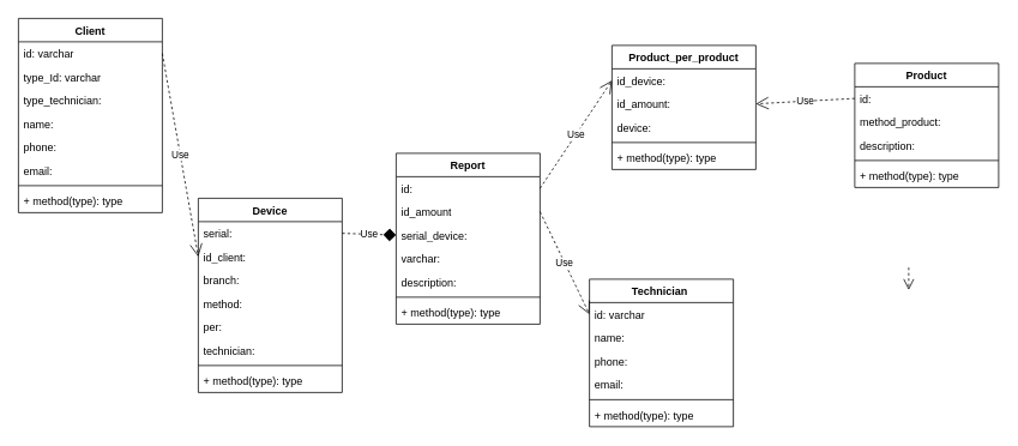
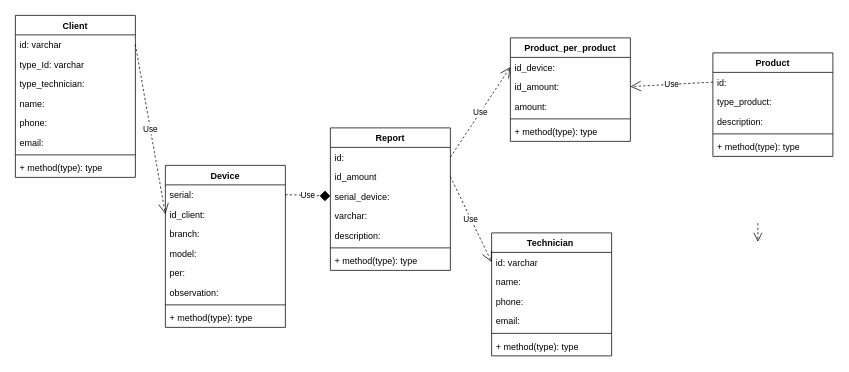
  <mxCell id="0" />
  <mxCell id="1" parent="0" />
  <mxCell id="2" style="edgeStyle=orthogonalEdgeStyle;rounded=0;html=1;dashed=1;labelBackgroundColor=none;startFill=0;endArrow=open;endFill=0;endSize=10;fontFamily=Verdana;fontSize=10;" parent="1" edge="1"><mxGeometry relative="1" as="geometry"><Array as="points" /><mxPoint x="1010" y="297" as="sourcePoint" /><mxPoint x="1010" y="322" as="targetPoint" /></mxGeometry></mxCell>
  <mxCell id="3" value="Client" style="swimlane;fontStyle=1;align=center;verticalAlign=top;childLayout=stackLayout;horizontal=1;startSize=26;horizontalStack=0;resizeParent=1;resizeParentMax=0;resizeLast=0;collapsible=1;marginBottom=0;whiteSpace=wrap;html=1;" vertex="1" parent="1"><mxGeometry x="20" y="20" width="160" height="216" as="geometry" /></mxCell>
  <mxCell id="4" value="id: varchar" style="text;strokeColor=none;fillColor=none;align=left;verticalAlign=top;spacingLeft=4;spacingRight=4;overflow=hidden;rotatable=0;points=[[0,0.5],[1,0.5]];portConstraint=eastwest;whiteSpace=wrap;html=1;" vertex="1" parent="3"><mxGeometry y="26" width="160" height="26" as="geometry" /></mxCell>
  <mxCell id="5" value="type_Id: varchar" style="text;strokeColor=none;fillColor=none;align=left;verticalAlign=top;spacingLeft=4;spacingRight=4;overflow=hidden;rotatable=0;points=[[0,0.5],[1,0.5]];portConstraint=eastwest;whiteSpace=wrap;html=1;" vertex="1" parent="3"><mxGeometry y="52" width="160" height="26" as="geometry" /></mxCell>
  <mxCell id="6" value="type_technician:" style="text;strokeColor=none;fillColor=none;align=left;verticalAlign=top;spacingLeft=4;spacingRight=4;overflow=hidden;rotatable=0;points=[[0,0.5],[1,0.5]];portConstraint=eastwest;whiteSpace=wrap;html=1;" vertex="1" parent="3"><mxGeometry y="78" width="160" height="26" as="geometry" /></mxCell>
  <mxCell id="7" value="name:" style="text;strokeColor=none;fillColor=none;align=left;verticalAlign=top;spacingLeft=4;spacingRight=4;overflow=hidden;rotatable=0;points=[[0,0.5],[1,0.5]];portConstraint=eastwest;whiteSpace=wrap;html=1;" vertex="1" parent="3"><mxGeometry y="104" width="160" height="26" as="geometry" /></mxCell>
  <mxCell id="8" value="phone:" style="text;strokeColor=none;fillColor=none;align=left;verticalAlign=top;spacingLeft=4;spacingRight=4;overflow=hidden;rotatable=0;points=[[0,0.5],[1,0.5]];portConstraint=eastwest;whiteSpace=wrap;html=1;" vertex="1" parent="3"><mxGeometry y="130" width="160" height="26" as="geometry" /></mxCell>
  <mxCell id="9" value="email:" style="text;strokeColor=none;fillColor=none;align=left;verticalAlign=top;spacingLeft=4;spacingRight=4;overflow=hidden;rotatable=0;points=[[0,0.5],[1,0.5]];portConstraint=eastwest;whiteSpace=wrap;html=1;" vertex="1" parent="3"><mxGeometry y="156" width="160" height="26" as="geometry" /></mxCell>
  <mxCell id="10" value="" style="line;strokeWidth=1;fillColor=none;align=left;verticalAlign=middle;spacingTop=-1;spacingLeft=3;spacingRight=3;rotatable=0;labelPosition=right;points=[];portConstraint=eastwest;strokeColor=inherit;" vertex="1" parent="3"><mxGeometry y="182" width="160" height="8" as="geometry" /></mxCell>
  <mxCell id="11" value="+ method(type): type" style="text;strokeColor=none;fillColor=none;align=left;verticalAlign=top;spacingLeft=4;spacingRight=4;overflow=hidden;rotatable=0;points=[[0,0.5],[1,0.5]];portConstraint=eastwest;whiteSpace=wrap;html=1;" vertex="1" parent="3"><mxGeometry y="190" width="160" height="26" as="geometry" /></mxCell>
  <mxCell id="12" value="Technician&amp;nbsp;" style="swimlane;fontStyle=1;align=center;verticalAlign=top;childLayout=stackLayout;horizontal=1;startSize=26;horizontalStack=0;resizeParent=1;resizeParentMax=0;resizeLast=0;collapsible=1;marginBottom=0;whiteSpace=wrap;html=1;" vertex="1" parent="1"><mxGeometry x="655" y="310" width="160" height="164" as="geometry" /></mxCell>
  <mxCell id="13" value="id: varchar&lt;div&gt;&lt;br/&gt;&lt;/div&gt;" style="text;strokeColor=none;fillColor=none;align=left;verticalAlign=top;spacingLeft=4;spacingRight=4;overflow=hidden;rotatable=0;points=[[0,0.5],[1,0.5]];portConstraint=eastwest;whiteSpace=wrap;html=1;" vertex="1" parent="12"><mxGeometry y="26" width="160" height="26" as="geometry" /></mxCell>
  <mxCell id="14" value="name:" style="text;strokeColor=none;fillColor=none;align=left;verticalAlign=top;spacingLeft=4;spacingRight=4;overflow=hidden;rotatable=0;points=[[0,0.5],[1,0.5]];portConstraint=eastwest;whiteSpace=wrap;html=1;" vertex="1" parent="12"><mxGeometry y="52" width="160" height="26" as="geometry" /></mxCell>
  <mxCell id="15" value="phone:" style="text;strokeColor=none;fillColor=none;align=left;verticalAlign=top;spacingLeft=4;spacingRight=4;overflow=hidden;rotatable=0;points=[[0,0.5],[1,0.5]];portConstraint=eastwest;whiteSpace=wrap;html=1;" vertex="1" parent="12"><mxGeometry y="78" width="160" height="26" as="geometry" /></mxCell>
  <mxCell id="16" value="email:" style="text;strokeColor=none;fillColor=none;align=left;verticalAlign=top;spacingLeft=4;spacingRight=4;overflow=hidden;rotatable=0;points=[[0,0.5],[1,0.5]];portConstraint=eastwest;whiteSpace=wrap;html=1;" vertex="1" parent="12"><mxGeometry y="104" width="160" height="26" as="geometry" /></mxCell>
  <mxCell id="17" value="" style="line;strokeWidth=1;fillColor=none;align=left;verticalAlign=middle;spacingTop=-1;spacingLeft=3;spacingRight=3;rotatable=0;labelPosition=right;points=[];portConstraint=eastwest;strokeColor=inherit;" vertex="1" parent="12"><mxGeometry y="130" width="160" height="8" as="geometry" /></mxCell>
  <mxCell id="18" value="+ method(type): type" style="text;strokeColor=none;fillColor=none;align=left;verticalAlign=top;spacingLeft=4;spacingRight=4;overflow=hidden;rotatable=0;points=[[0,0.5],[1,0.5]];portConstraint=eastwest;whiteSpace=wrap;html=1;" vertex="1" parent="12"><mxGeometry y="138" width="160" height="26" as="geometry" /></mxCell>
  <mxCell id="19" value="Device" style="swimlane;fontStyle=1;align=center;verticalAlign=top;childLayout=stackLayout;horizontal=1;startSize=26;horizontalStack=0;resizeParent=1;resizeParentMax=0;resizeLast=0;collapsible=1;marginBottom=0;whiteSpace=wrap;html=1;" vertex="1" parent="1"><mxGeometry x="220" y="220" width="160" height="216" as="geometry" /></mxCell>
  <mxCell id="20" value="serial:&amp;nbsp;&lt;div&gt;&lt;br/&gt;&lt;/div&gt;" style="text;strokeColor=none;fillColor=none;align=left;verticalAlign=top;spacingLeft=4;spacingRight=4;overflow=hidden;rotatable=0;points=[[0,0.5],[1,0.5]];portConstraint=eastwest;whiteSpace=wrap;html=1;" vertex="1" parent="19"><mxGeometry y="26" width="160" height="26" as="geometry" /></mxCell>
  <mxCell id="21" value="id_client:" style="text;strokeColor=none;fillColor=none;align=left;verticalAlign=top;spacingLeft=4;spacingRight=4;overflow=hidden;rotatable=0;points=[[0,0.5],[1,0.5]];portConstraint=eastwest;whiteSpace=wrap;html=1;" vertex="1" parent="19"><mxGeometry y="52" width="160" height="26" as="geometry" /></mxCell>
  <mxCell id="22" value="branch:&lt;div&gt;&lt;br/&gt;&lt;/div&gt;" style="text;strokeColor=none;fillColor=none;align=left;verticalAlign=top;spacingLeft=4;spacingRight=4;overflow=hidden;rotatable=0;points=[[0,0.5],[1,0.5]];portConstraint=eastwest;whiteSpace=wrap;html=1;" vertex="1" parent="19"><mxGeometry y="78" width="160" height="26" as="geometry" /></mxCell>
- <mxCell id="23" value="method:" style="text;strokeColor=none;fillColor=none;align=left;verticalAlign=top;spacingLeft=4;spacingRight=4;overflow=hidden;rotatable=0;points=[[0,0.5],[1,0.5]];portConstraint=eastwest;whiteSpace=wrap;html=1;" vertex="1" parent="19"><mxGeometry y="104" width="160" height="26" as="geometry" /></mxCell>
+ <mxCell id="23" value="model:" style="text;strokeColor=none;fillColor=none;align=left;verticalAlign=top;spacingLeft=4;spacingRight=4;overflow=hidden;rotatable=0;points=[[0,0.5],[1,0.5]];portConstraint=eastwest;whiteSpace=wrap;html=1;" vertex="1" parent="19"><mxGeometry y="104" width="160" height="26" as="geometry" /></mxCell>
  <mxCell id="24" value="per:" style="text;strokeColor=none;fillColor=none;align=left;verticalAlign=top;spacingLeft=4;spacingRight=4;overflow=hidden;rotatable=0;points=[[0,0.5],[1,0.5]];portConstraint=eastwest;whiteSpace=wrap;html=1;" vertex="1" parent="19"><mxGeometry y="130" width="160" height="26" as="geometry" /></mxCell>
- <mxCell id="25" value="technician:&amp;nbsp;" style="text;strokeColor=none;fillColor=none;align=left;verticalAlign=top;spacingLeft=4;spacingRight=4;overflow=hidden;rotatable=0;points=[[0,0.5],[1,0.5]];portConstraint=eastwest;whiteSpace=wrap;html=1;" vertex="1" parent="19"><mxGeometry y="156" width="160" height="26" as="geometry" /></mxCell>
+ <mxCell id="25" value="observation:&amp;nbsp;" style="text;strokeColor=none;fillColor=none;align=left;verticalAlign=top;spacingLeft=4;spacingRight=4;overflow=hidden;rotatable=0;points=[[0,0.5],[1,0.5]];portConstraint=eastwest;whiteSpace=wrap;html=1;" vertex="1" parent="19"><mxGeometry y="156" width="160" height="26" as="geometry" /></mxCell>
  <mxCell id="26" value="" style="line;strokeWidth=1;fillColor=none;align=left;verticalAlign=middle;spacingTop=-1;spacingLeft=3;spacingRight=3;rotatable=0;labelPosition=right;points=[];portConstraint=eastwest;strokeColor=inherit;" vertex="1" parent="19"><mxGeometry y="182" width="160" height="8" as="geometry" /></mxCell>
  <mxCell id="27" value="+ method(type): type" style="text;strokeColor=none;fillColor=none;align=left;verticalAlign=top;spacingLeft=4;spacingRight=4;overflow=hidden;rotatable=0;points=[[0,0.5],[1,0.5]];portConstraint=eastwest;whiteSpace=wrap;html=1;" vertex="1" parent="19"><mxGeometry y="190" width="160" height="26" as="geometry" /></mxCell>
  <mxCell id="28" value="Report" style="swimlane;fontStyle=1;align=center;verticalAlign=top;childLayout=stackLayout;horizontal=1;startSize=26;horizontalStack=0;resizeParent=1;resizeParentMax=0;resizeLast=0;collapsible=1;marginBottom=0;whiteSpace=wrap;html=1;" vertex="1" parent="1"><mxGeometry x="440" y="170" width="160" height="190" as="geometry" /></mxCell>
  <mxCell id="29" value="id:" style="text;strokeColor=none;fillColor=none;align=left;verticalAlign=top;spacingLeft=4;spacingRight=4;overflow=hidden;rotatable=0;points=[[0,0.5],[1,0.5]];portConstraint=eastwest;whiteSpace=wrap;html=1;" vertex="1" parent="28"><mxGeometry y="26" width="160" height="26" as="geometry" /></mxCell>
  <mxCell id="30" value="id_amount" style="text;strokeColor=none;fillColor=none;align=left;verticalAlign=top;spacingLeft=4;spacingRight=4;overflow=hidden;rotatable=0;points=[[0,0.5],[1,0.5]];portConstraint=eastwest;whiteSpace=wrap;html=1;" vertex="1" parent="28"><mxGeometry y="52" width="160" height="26" as="geometry" /></mxCell>
  <mxCell id="31" value="serial_device:" style="text;strokeColor=none;fillColor=none;align=left;verticalAlign=top;spacingLeft=4;spacingRight=4;overflow=hidden;rotatable=0;points=[[0,0.5],[1,0.5]];portConstraint=eastwest;whiteSpace=wrap;html=1;" vertex="1" parent="28"><mxGeometry y="78" width="160" height="26" as="geometry" /></mxCell>
  <mxCell id="32" value="varchar:&lt;br&gt;&lt;span style=&quot;white-space: pre;&quot;&gt;&#09;&lt;/span&gt;&lt;span style=&quot;white-space: pre;&quot;&gt;&#09;&lt;/span&gt;&lt;span style=&quot;white-space: pre;&quot;&gt;&#09;&lt;/span&gt;&lt;span style=&quot;white-space: pre;&quot;&gt;&#09;&lt;/span&gt;&lt;span style=&quot;white-space: pre;&quot;&gt;&#09;&lt;/span&gt;&lt;span style=&quot;white-space: pre;&quot;&gt;&#09;&lt;/span&gt;&lt;span style=&quot;white-space: pre;&quot;&gt;&#09;&lt;/span&gt;" style="text;strokeColor=none;fillColor=none;align=left;verticalAlign=top;spacingLeft=4;spacingRight=4;overflow=hidden;rotatable=0;points=[[0,0.5],[1,0.5]];portConstraint=eastwest;whiteSpace=wrap;html=1;" vertex="1" parent="28"><mxGeometry y="104" width="160" height="26" as="geometry" /></mxCell>
  <mxCell id="33" value="description:" style="text;strokeColor=none;fillColor=none;align=left;verticalAlign=top;spacingLeft=4;spacingRight=4;overflow=hidden;rotatable=0;points=[[0,0.5],[1,0.5]];portConstraint=eastwest;whiteSpace=wrap;html=1;" vertex="1" parent="28"><mxGeometry y="130" width="160" height="26" as="geometry" /></mxCell>
  <mxCell id="34" value="" style="line;strokeWidth=1;fillColor=none;align=left;verticalAlign=middle;spacingTop=-1;spacingLeft=3;spacingRight=3;rotatable=0;labelPosition=right;points=[];portConstraint=eastwest;strokeColor=inherit;" vertex="1" parent="28"><mxGeometry y="156" width="160" height="8" as="geometry" /></mxCell>
  <mxCell id="35" value="+ method(type): type" style="text;strokeColor=none;fillColor=none;align=left;verticalAlign=top;spacingLeft=4;spacingRight=4;overflow=hidden;rotatable=0;points=[[0,0.5],[1,0.5]];portConstraint=eastwest;whiteSpace=wrap;html=1;" vertex="1" parent="28"><mxGeometry y="164" width="160" height="26" as="geometry" /></mxCell>
  <mxCell id="36" value="Product" style="swimlane;fontStyle=1;align=center;verticalAlign=top;childLayout=stackLayout;horizontal=1;startSize=26;horizontalStack=0;resizeParent=1;resizeParentMax=0;resizeLast=0;collapsible=1;marginBottom=0;whiteSpace=wrap;html=1;" vertex="1" parent="1"><mxGeometry x="950" y="70" width="160" height="138" as="geometry" /></mxCell>
  <mxCell id="37" value="id:&amp;nbsp;&lt;div&gt;&lt;br/&gt;&lt;/div&gt;" style="text;strokeColor=none;fillColor=none;align=left;verticalAlign=top;spacingLeft=4;spacingRight=4;overflow=hidden;rotatable=0;points=[[0,0.5],[1,0.5]];portConstraint=eastwest;whiteSpace=wrap;html=1;" vertex="1" parent="36"><mxGeometry y="26" width="160" height="26" as="geometry" /></mxCell>
- <mxCell id="38" value="method_product:" style="text;strokeColor=none;fillColor=none;align=left;verticalAlign=top;spacingLeft=4;spacingRight=4;overflow=hidden;rotatable=0;points=[[0,0.5],[1,0.5]];portConstraint=eastwest;whiteSpace=wrap;html=1;" vertex="1" parent="36"><mxGeometry y="52" width="160" height="26" as="geometry" /></mxCell>
+ <mxCell id="38" value="type_product:" style="text;strokeColor=none;fillColor=none;align=left;verticalAlign=top;spacingLeft=4;spacingRight=4;overflow=hidden;rotatable=0;points=[[0,0.5],[1,0.5]];portConstraint=eastwest;whiteSpace=wrap;html=1;" vertex="1" parent="36"><mxGeometry y="52" width="160" height="26" as="geometry" /></mxCell>
  <mxCell id="39" value="description:" style="text;strokeColor=none;fillColor=none;align=left;verticalAlign=top;spacingLeft=4;spacingRight=4;overflow=hidden;rotatable=0;points=[[0,0.5],[1,0.5]];portConstraint=eastwest;whiteSpace=wrap;html=1;" vertex="1" parent="36"><mxGeometry y="78" width="160" height="26" as="geometry" /></mxCell>
  <mxCell id="40" value="" style="line;strokeWidth=1;fillColor=none;align=left;verticalAlign=middle;spacingTop=-1;spacingLeft=3;spacingRight=3;rotatable=0;labelPosition=right;points=[];portConstraint=eastwest;strokeColor=inherit;" vertex="1" parent="36"><mxGeometry y="104" width="160" height="8" as="geometry" /></mxCell>
  <mxCell id="41" value="+ method(type): type" style="text;strokeColor=none;fillColor=none;align=left;verticalAlign=top;spacingLeft=4;spacingRight=4;overflow=hidden;rotatable=0;points=[[0,0.5],[1,0.5]];portConstraint=eastwest;whiteSpace=wrap;html=1;" vertex="1" parent="36"><mxGeometry y="112" width="160" height="26" as="geometry" /></mxCell>
  <mxCell id="42" value="Product_per_product" style="swimlane;fontStyle=1;align=center;verticalAlign=top;childLayout=stackLayout;horizontal=1;startSize=26;horizontalStack=0;resizeParent=1;resizeParentMax=0;resizeLast=0;collapsible=1;marginBottom=0;whiteSpace=wrap;html=1;" vertex="1" parent="1"><mxGeometry x="680" y="50" width="160" height="138" as="geometry" /></mxCell>
  <mxCell id="43" value="id_device:" style="text;strokeColor=none;fillColor=none;align=left;verticalAlign=top;spacingLeft=4;spacingRight=4;overflow=hidden;rotatable=0;points=[[0,0.5],[1,0.5]];portConstraint=eastwest;whiteSpace=wrap;html=1;" vertex="1" parent="42"><mxGeometry y="26" width="160" height="26" as="geometry" /></mxCell>
  <mxCell id="44" value="id_amount:" style="text;strokeColor=none;fillColor=none;align=left;verticalAlign=top;spacingLeft=4;spacingRight=4;overflow=hidden;rotatable=0;points=[[0,0.5],[1,0.5]];portConstraint=eastwest;whiteSpace=wrap;html=1;" vertex="1" parent="42"><mxGeometry y="52" width="160" height="26" as="geometry" /></mxCell>
- <mxCell id="45" value="device:" style="text;strokeColor=none;fillColor=none;align=left;verticalAlign=top;spacingLeft=4;spacingRight=4;overflow=hidden;rotatable=0;points=[[0,0.5],[1,0.5]];portConstraint=eastwest;whiteSpace=wrap;html=1;" vertex="1" parent="42"><mxGeometry y="78" width="160" height="26" as="geometry" /></mxCell>
+ <mxCell id="45" value="amount:" style="text;strokeColor=none;fillColor=none;align=left;verticalAlign=top;spacingLeft=4;spacingRight=4;overflow=hidden;rotatable=0;points=[[0,0.5],[1,0.5]];portConstraint=eastwest;whiteSpace=wrap;html=1;" vertex="1" parent="42"><mxGeometry y="78" width="160" height="26" as="geometry" /></mxCell>
  <mxCell id="46" value="" style="line;strokeWidth=1;fillColor=none;align=left;verticalAlign=middle;spacingTop=-1;spacingLeft=3;spacingRight=3;rotatable=0;labelPosition=right;points=[];portConstraint=eastwest;strokeColor=inherit;" vertex="1" parent="42"><mxGeometry y="104" width="160" height="8" as="geometry" /></mxCell>
  <mxCell id="47" value="+ method(type): type" style="text;strokeColor=none;fillColor=none;align=left;verticalAlign=top;spacingLeft=4;spacingRight=4;overflow=hidden;rotatable=0;points=[[0,0.5],[1,0.5]];portConstraint=eastwest;whiteSpace=wrap;html=1;" vertex="1" parent="42"><mxGeometry y="112" width="160" height="26" as="geometry" /></mxCell>
  <mxCell id="48" value="Use" style="endArrow=open;endSize=12;dashed=1;html=1;rounded=0;exitX=1;exitY=0.5;exitDx=0;exitDy=0;entryX=0;entryY=0.5;entryDx=0;entryDy=0;" edge="1" parent="1" source="29" target="43"><mxGeometry width="160" relative="1" as="geometry"><mxPoint x="750" y="224" as="sourcePoint" /><mxPoint x="910" y="224" as="targetPoint" /></mxGeometry></mxCell>
  <mxCell id="49" value="Use" style="endArrow=open;endSize=12;dashed=1;html=1;rounded=0;exitX=0;exitY=0.5;exitDx=0;exitDy=0;entryX=1;entryY=0.5;entryDx=0;entryDy=0;" edge="1" parent="1" source="37" target="44"><mxGeometry width="160" relative="1" as="geometry"><mxPoint x="750" y="224" as="sourcePoint" /><mxPoint x="910" y="224" as="targetPoint" /></mxGeometry></mxCell>
  <mxCell id="50" value="Use" style="endArrow=open;endSize=12;dashed=1;html=1;rounded=0;exitX=1;exitY=0.5;exitDx=0;exitDy=0;entryX=0;entryY=0.5;entryDx=0;entryDy=0;" edge="1" parent="1" source="30" target="13"><mxGeometry width="160" relative="1" as="geometry"><mxPoint x="750" y="14" as="sourcePoint" /><mxPoint x="910" y="14" as="targetPoint" /></mxGeometry></mxCell>
  <mxCell id="51" value="Use" style="endArrow=open;endSize=12;dashed=1;html=1;rounded=0;exitX=1;exitY=0.5;exitDx=0;exitDy=0;entryX=0;entryY=0.5;entryDx=0;entryDy=0;" edge="1" parent="1" source="4" target="21"><mxGeometry width="160" relative="1" as="geometry"><mxPoint x="280" y="90" as="sourcePoint" /><mxPoint x="860" y="380" as="targetPoint" /></mxGeometry></mxCell>
  <mxCell id="52" value="Use" style="endArrow=diamond;endSize=12;dashed=1;html=1;rounded=0;exitX=1;exitY=0.5;exitDx=0;exitDy=0;entryX=0;entryY=0.5;entryDx=0;entryDy=0;" edge="1" parent="1" source="20" target="31"><mxGeometry width="160" relative="1" as="geometry"><mxPoint x="470" y="360" as="sourcePoint" /><mxPoint x="630" y="360" as="targetPoint" /></mxGeometry></mxCell>
